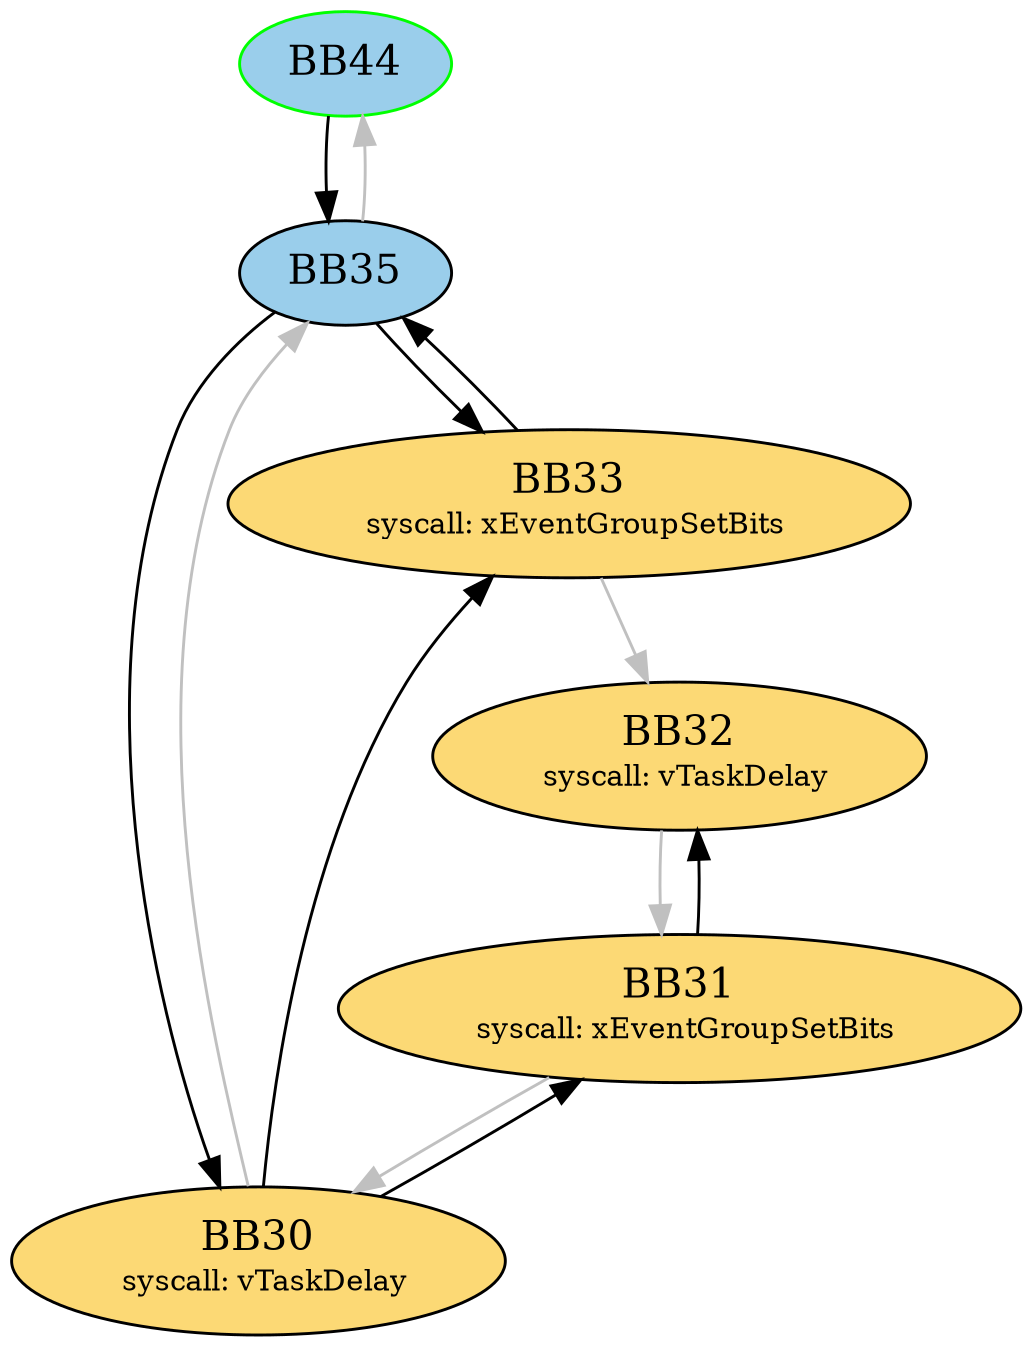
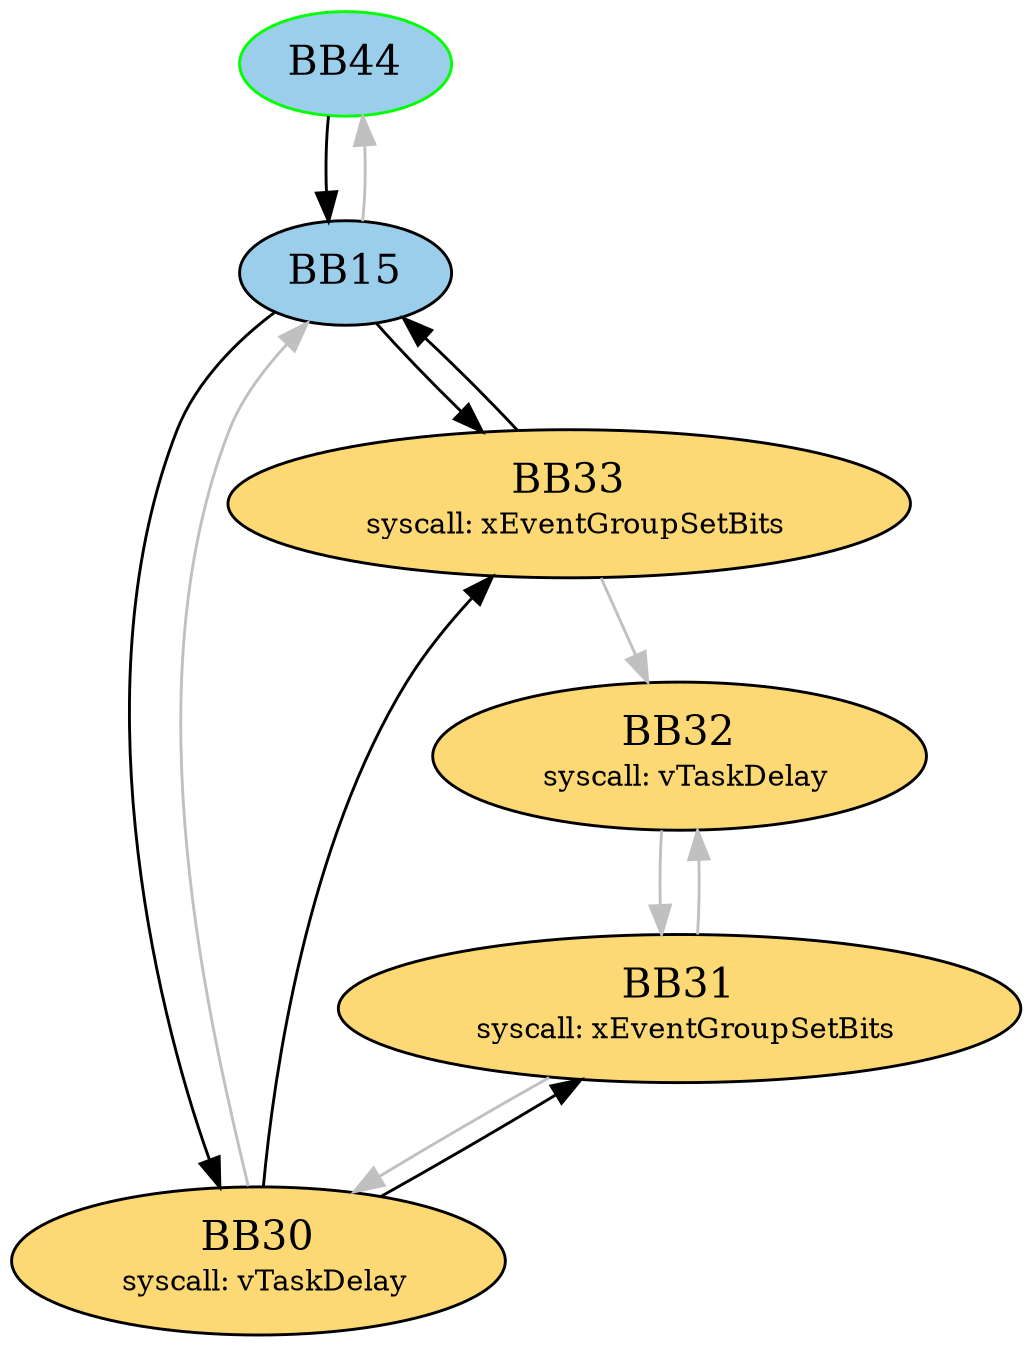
  digraph {
    node [fillcolor="#FCD975" style=filled]
    n1 [color=green fillcolor="#9ACEEB" label=BB44]
-   BB35 [fillcolor="#9ACEEB"]
+   BB35 [fillcolor="#9ACEEB" label=BB15]
    n3 [label=<BB30<BR /> <FONT POINT-SIZE="10">syscall: vTaskDelay</FONT>>]
    n4 [label=<BB33<BR /> <FONT POINT-SIZE="10">syscall: xEventGroupSetBits</FONT>>]
    n5 [label=<BB31<BR /> <FONT POINT-SIZE="10">syscall: xEventGroupSetBits</FONT>>]
    n6 [label=<BB32<BR /> <FONT POINT-SIZE="10">syscall: vTaskDelay</FONT>>]
    n1 -> BB35
    BB35 -> n1 [color=grey]
    BB35 -> n3
    BB35 -> n4 [color=black]
    n3 -> BB35 [color=grey]
    n3 -> n4
    n3 -> n5
    n4 -> BB35
    n4 -> n6 [color=grey]
    n5 -> n3 [color=grey]
-   n5 -> n6
+   n5 -> n6 [color=grey]
    n6 -> n5 [color=grey]
  }
